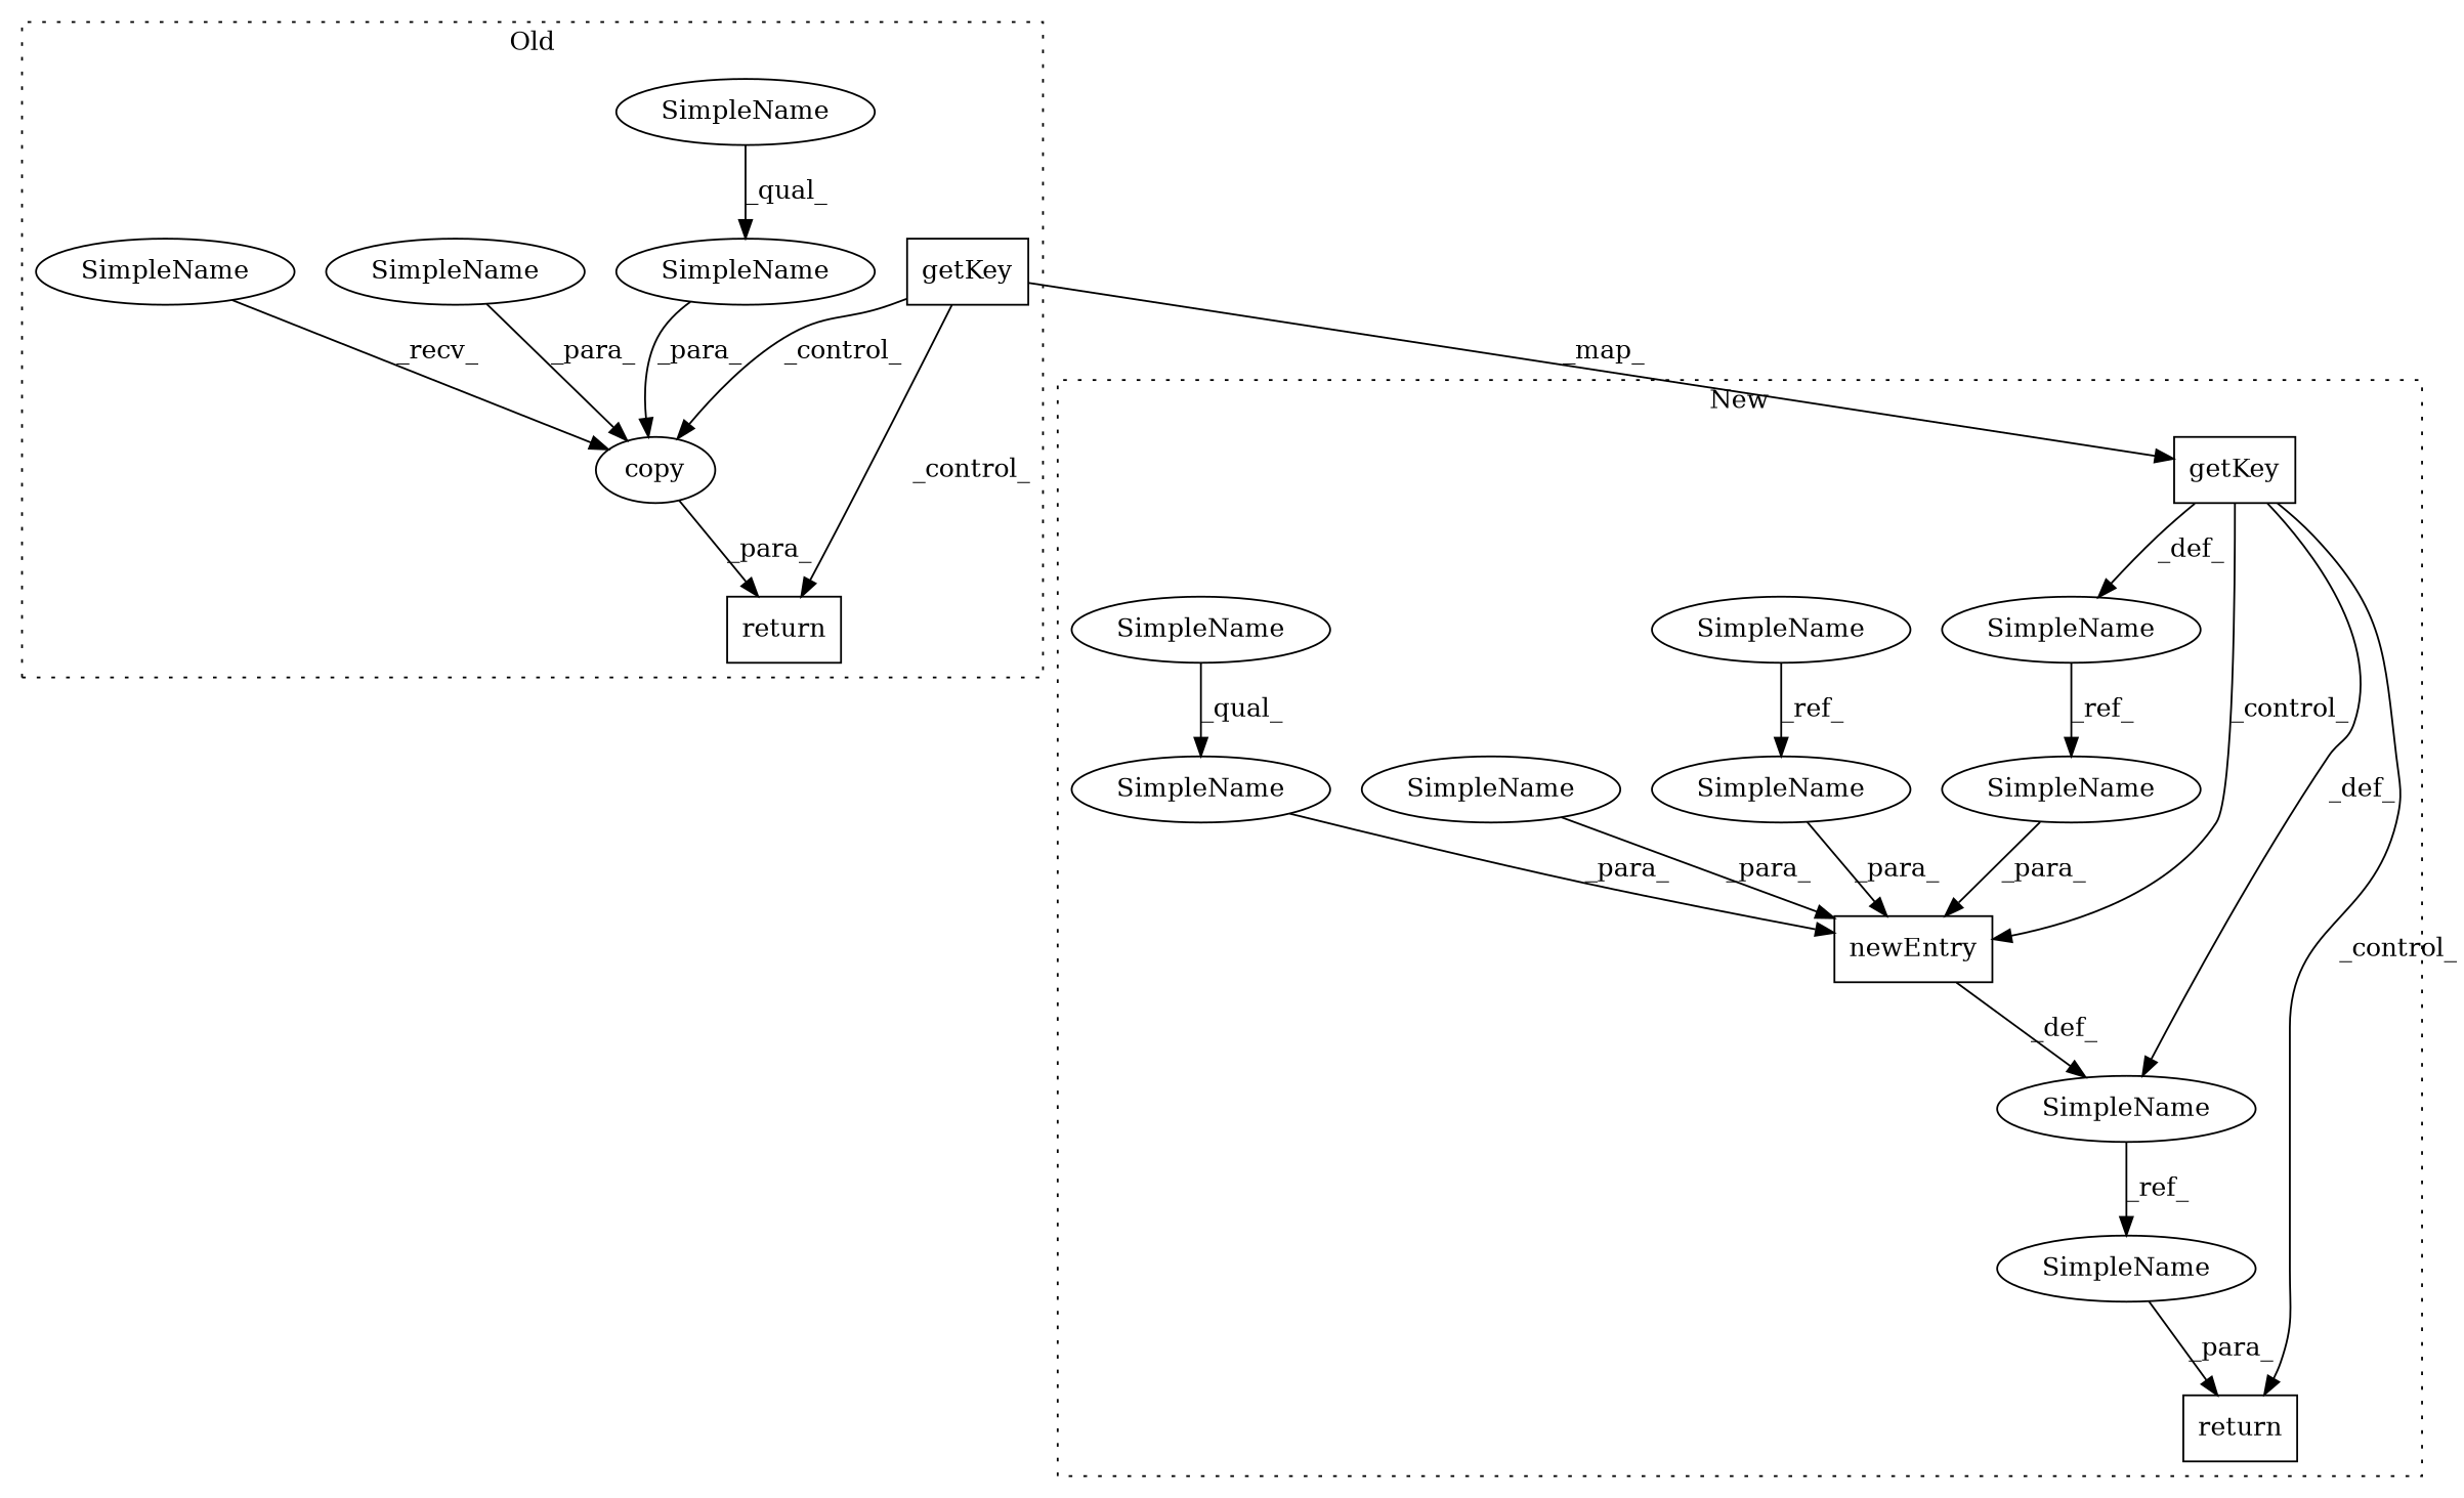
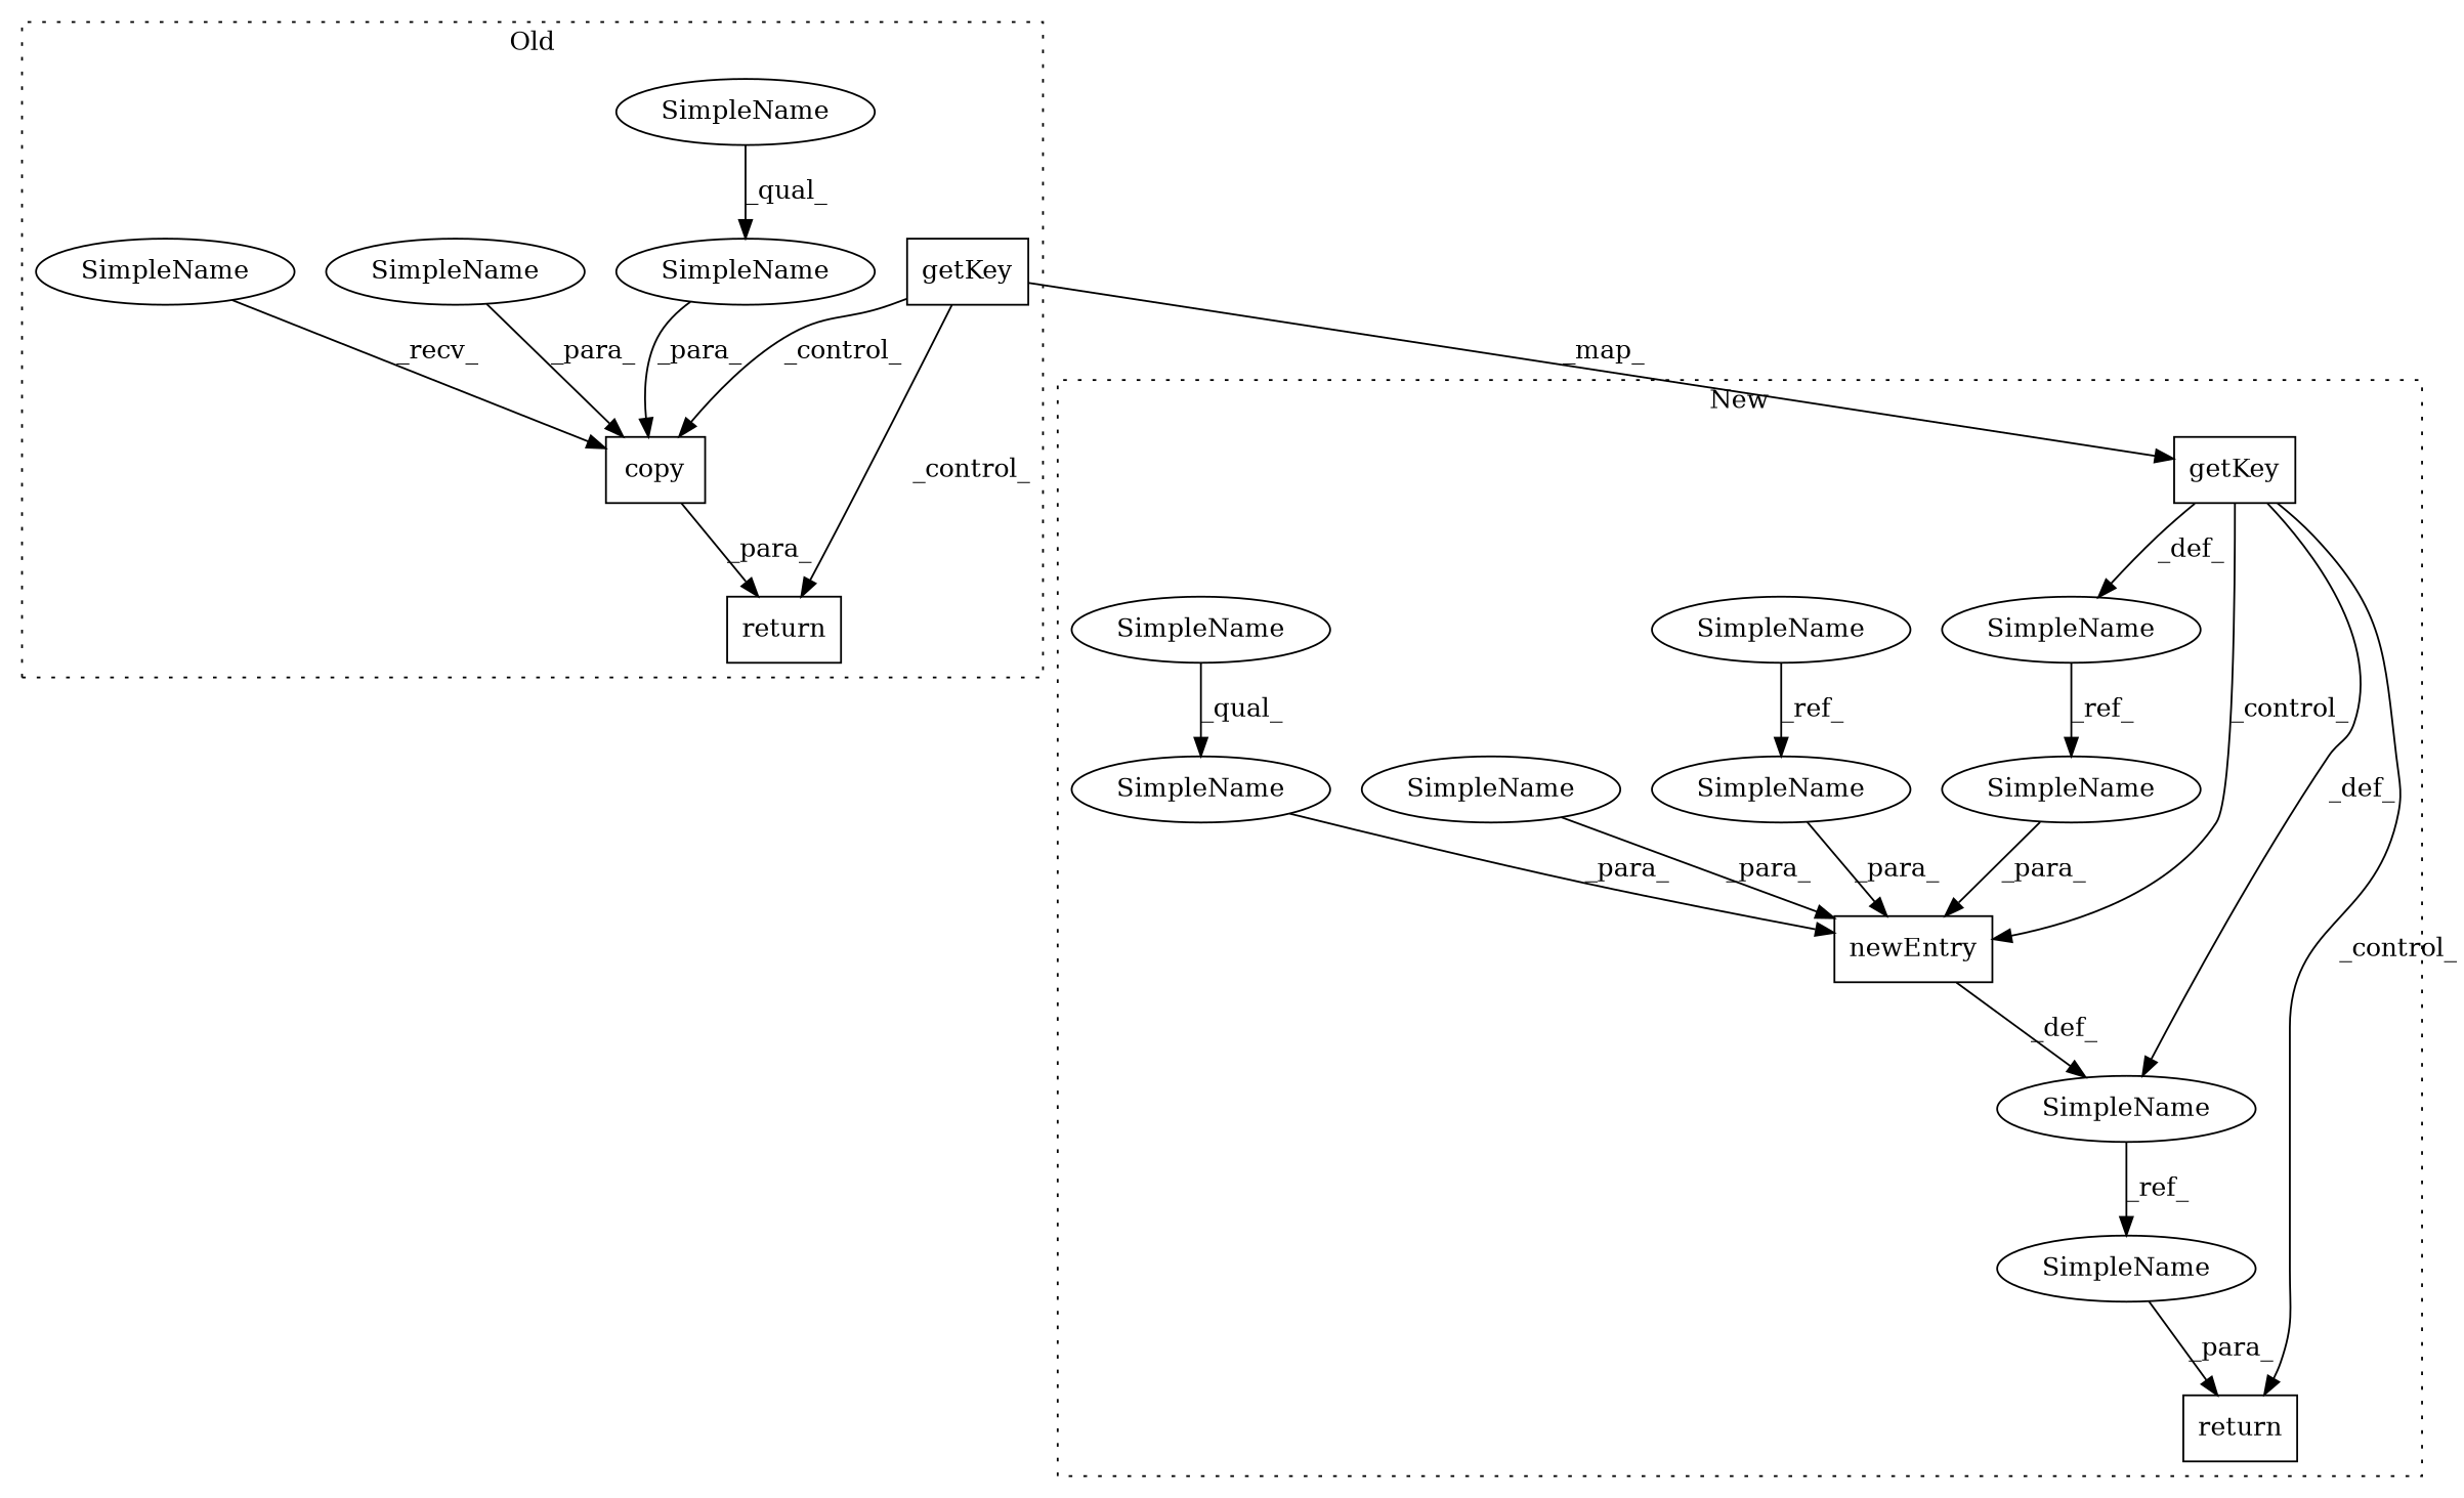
  digraph {
    node [a=42 l=7 s=32445 shape=ellipse]
    n1 [a=32 l=8 label=getKey s=32264 shape=box]
-   n2 [a=32 l="5,1" label=copy s="32440,32498"]
+   n2 [a=32 l="5,1" label=copy s="32440,32498" shape=box]
    n3 [l=20 label=SimpleName]
    n4 [a=41 label=return s=32427 shape=box]
    n5 [label=SimpleName]
    n6 [label=SimpleName s=32491]
    n7 [l=5 label=SimpleName s=32434]
    n8 [a=32 l=8 label=getKey s=32979 shape=box]
    n9 [l=3 label=SimpleName s=32967]
    n10 [a=32 l="9,1" label=newEntry s="33198,33240" shape=box]
    n11 [label=SimpleName s=32946]
    n12 [l=10 label=SimpleName s=33221]
    n13 [l=8 label=SimpleName s=33187]
    n14 [a=41 label=return s=33349 shape=box]
    n15 [label=SimpleName s=33233]
    n16 [label=SimpleName s=33207]
    n17 [l=8 label=SimpleName s=33356]
    n18 [l=5 label=SimpleName s=33221]
    n19 [l=3 label=SimpleName s=33216]
    subgraph cluster_1 {
      label=Old
      style=dotted
      n1
      n2
      n3
      n4
      n5
      n6
      n7
    }
    subgraph cluster_2 {
      label=New
      style=dotted
      n8
      n9
      n10
      n11
      n12
      n13
      n14
      n15
      n16
      n17
      n18
      n19
    }
    n1 -> n2 [label=_control_]
    n1 -> n4 [label=_control_]
    n1 -> n8 [label=_map_]
    n2 -> n4 [label=_para_]
    n3 -> n2 [label=_para_]
    n5 -> n3 [label=_qual_]
    n6 -> n2 [label=_para_]
    n7 -> n2 [label=_recv_]
    n8 -> n9 [label=_def_]
    n8 -> n10 [label=_control_]
    n8 -> n13 [label=_def_]
    n8 -> n14 [label=_control_]
    n9 -> n19 [label=_ref_]
    n10 -> n13 [label=_def_]
    n11 -> n15 [label=_ref_]
    n12 -> n10 [label=_para_]
    n13 -> n17 [label=_ref_]
    n15 -> n10 [label=_para_]
    n16 -> n10 [label=_para_]
    n17 -> n14 [label=_para_]
    n18 -> n12 [label=_qual_]
    n19 -> n10 [label=_para_]
  }
